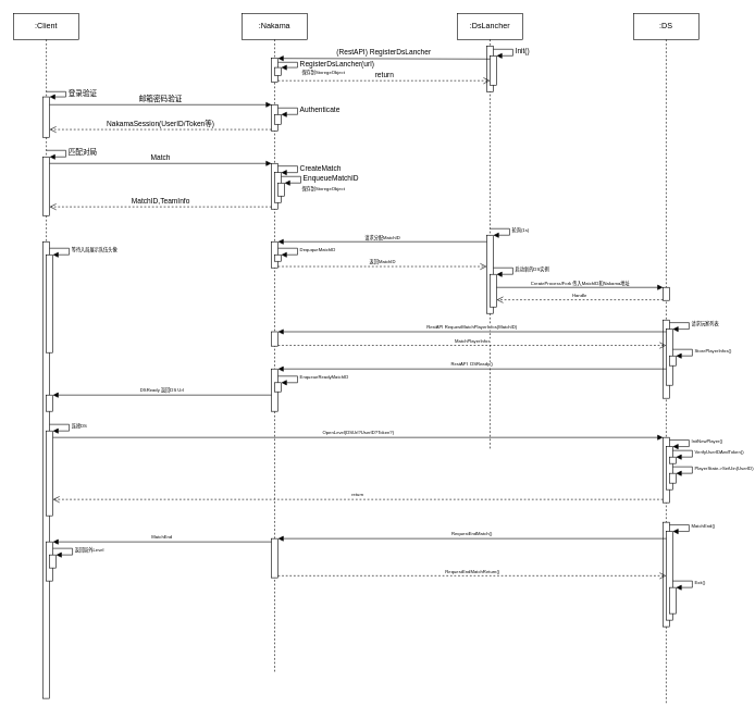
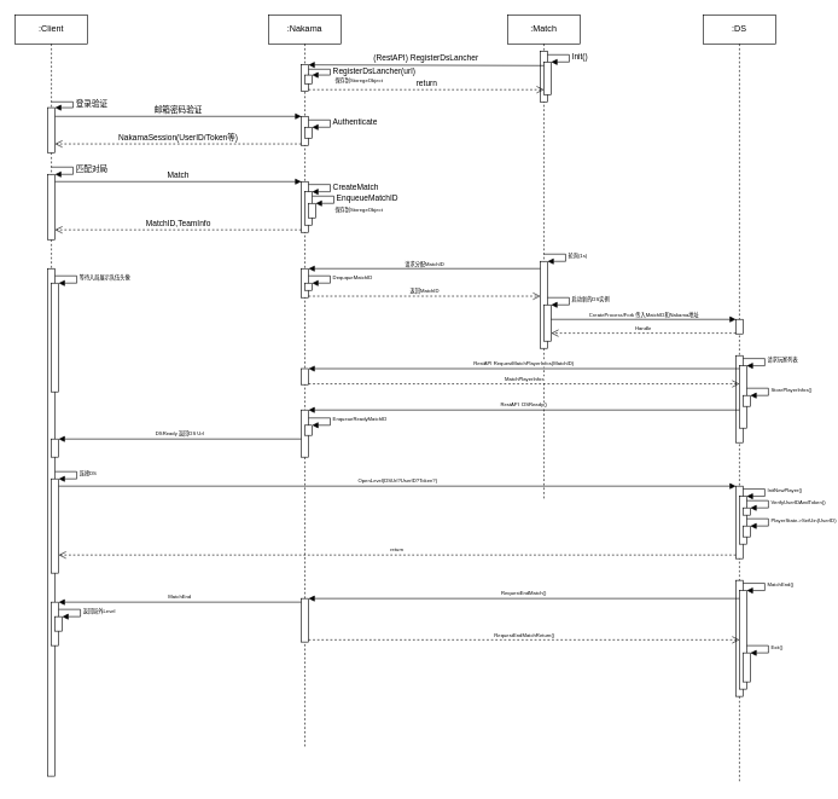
  <mxCell id="0" />
  <mxCell id="1" parent="0" />
  <mxCell id="2" value=":Client" style="shape=umlLifeline;perimeter=lifelinePerimeter;whiteSpace=wrap;html=1;container=1;collapsible=0;recursiveResize=0;outlineConnect=0;" parent="1" vertex="1"><mxGeometry x="20" y="20" width="100" height="1050" as="geometry" /></mxCell>
  <mxCell id="3" value="" style="html=1;points=[];perimeter=orthogonalPerimeter;" parent="2" vertex="1"><mxGeometry x="45" y="128" width="10" height="62" as="geometry" /></mxCell>
  <mxCell id="4" value="登录验证" style="edgeStyle=orthogonalEdgeStyle;html=1;align=left;spacingLeft=2;endArrow=block;rounded=0;entryX=1;entryY=0;" parent="2" target="3" edge="1"><mxGeometry relative="1" as="geometry"><mxPoint x="50" y="120" as="sourcePoint" /><Array as="points"><mxPoint x="80" y="120" /></Array></mxGeometry></mxCell>
  <mxCell id="5" value="" style="html=1;points=[];perimeter=orthogonalPerimeter;" parent="2" vertex="1"><mxGeometry x="45" y="220" width="10" height="90" as="geometry" /></mxCell>
  <mxCell id="6" value="匹配对局" style="edgeStyle=orthogonalEdgeStyle;html=1;align=left;spacingLeft=2;endArrow=block;rounded=0;entryX=1;entryY=0;" parent="2" target="5" edge="1"><mxGeometry relative="1" as="geometry"><mxPoint x="50" y="210" as="sourcePoint" /><Array as="points"><mxPoint x="80" y="210" /></Array></mxGeometry></mxCell>
  <mxCell id="7" value="" style="html=1;points=[];perimeter=orthogonalPerimeter;fontSize=7;align=left;" vertex="1" parent="2"><mxGeometry x="45" y="350" width="10" height="700" as="geometry" /></mxCell>
  <mxCell id="8" value="" style="html=1;points=[];perimeter=orthogonalPerimeter;fontSize=7;align=left;" vertex="1" parent="2"><mxGeometry x="50" y="370" width="10" height="150" as="geometry" /></mxCell>
  <mxCell id="9" value="等待入局展示队伍头像" style="edgeStyle=orthogonalEdgeStyle;html=1;align=left;spacingLeft=2;endArrow=block;rounded=0;entryX=1;entryY=0;fontSize=7;" edge="1" target="8" parent="2"><mxGeometry relative="1" as="geometry"><mxPoint x="55" y="360" as="sourcePoint" /><Array as="points"><mxPoint x="85" y="360" /></Array></mxGeometry></mxCell>
  <mxCell id="10" value="" style="html=1;points=[];perimeter=orthogonalPerimeter;fontSize=7;align=left;" vertex="1" parent="2"><mxGeometry x="50" y="585" width="10" height="25" as="geometry" /></mxCell>
  <mxCell id="11" value="" style="html=1;points=[];perimeter=orthogonalPerimeter;fontSize=7;align=left;" vertex="1" parent="2"><mxGeometry x="50" y="640" width="10" height="130" as="geometry" /></mxCell>
  <mxCell id="12" value="连接DS" style="edgeStyle=orthogonalEdgeStyle;html=1;align=left;spacingLeft=2;endArrow=block;rounded=0;entryX=1;entryY=0;fontSize=7;" edge="1" target="11" parent="2"><mxGeometry relative="1" as="geometry"><mxPoint x="55" y="630" as="sourcePoint" /><Array as="points"><mxPoint x="85" y="630" /></Array></mxGeometry></mxCell>
  <mxCell id="13" value="" style="html=1;points=[];perimeter=orthogonalPerimeter;fontSize=7;align=left;" vertex="1" parent="2"><mxGeometry x="50" y="810" width="10" height="60" as="geometry" /></mxCell>
  <mxCell id="14" value="" style="html=1;points=[];perimeter=orthogonalPerimeter;fontSize=7;align=left;" vertex="1" parent="2"><mxGeometry x="55" y="830" width="10" height="20" as="geometry" /></mxCell>
  <mxCell id="15" value="返回局外Level" style="edgeStyle=orthogonalEdgeStyle;html=1;align=left;spacingLeft=2;endArrow=block;rounded=0;entryX=1;entryY=0;fontSize=7;" edge="1" target="14" parent="2"><mxGeometry relative="1" as="geometry"><mxPoint x="60" y="820" as="sourcePoint" /><Array as="points"><mxPoint x="90" y="820" /></Array></mxGeometry></mxCell>
  <mxCell id="16" value=":Nakama" style="shape=umlLifeline;perimeter=lifelinePerimeter;whiteSpace=wrap;html=1;container=1;collapsible=0;recursiveResize=0;outlineConnect=0;" parent="1" vertex="1"><mxGeometry x="370" y="20" width="100" height="1010" as="geometry" /></mxCell>
  <mxCell id="17" value="" style="html=1;points=[];perimeter=orthogonalPerimeter;" parent="16" vertex="1"><mxGeometry x="45" y="140" width="10" height="40" as="geometry" /></mxCell>
  <mxCell id="18" value="" style="html=1;points=[];perimeter=orthogonalPerimeter;" parent="16" vertex="1"><mxGeometry x="50" y="155" width="10" height="15" as="geometry" /></mxCell>
  <mxCell id="19" value="Authenticate" style="edgeStyle=orthogonalEdgeStyle;html=1;align=left;spacingLeft=2;endArrow=block;rounded=0;entryX=1;entryY=0;" parent="16" target="18" edge="1"><mxGeometry relative="1" as="geometry"><mxPoint x="55" y="145" as="sourcePoint" /><Array as="points"><mxPoint x="85" y="145" /></Array></mxGeometry></mxCell>
  <mxCell id="20" value="" style="html=1;points=[];perimeter=orthogonalPerimeter;" parent="16" vertex="1"><mxGeometry x="45" y="230" width="10" height="70" as="geometry" /></mxCell>
  <mxCell id="21" value="" style="html=1;points=[];perimeter=orthogonalPerimeter;" parent="16" vertex="1"><mxGeometry x="50" y="244" width="10" height="46" as="geometry" /></mxCell>
  <mxCell id="22" value="CreateMatch" style="edgeStyle=orthogonalEdgeStyle;html=1;align=left;spacingLeft=2;endArrow=block;rounded=0;entryX=1;entryY=0;" parent="16" target="21" edge="1"><mxGeometry relative="1" as="geometry"><mxPoint x="55" y="234" as="sourcePoint" /><Array as="points"><mxPoint x="85" y="234" /></Array></mxGeometry></mxCell>
  <mxCell id="23" value="" style="html=1;points=[];perimeter=orthogonalPerimeter;" parent="16" vertex="1"><mxGeometry x="45" y="69" width="10" height="36" as="geometry" /></mxCell>
  <mxCell id="24" value="" style="html=1;points=[];perimeter=orthogonalPerimeter;" vertex="1" parent="16"><mxGeometry x="50" y="83" width="10" height="12" as="geometry" /></mxCell>
  <mxCell id="25" value="RegisterDsLancher(url)" style="edgeStyle=orthogonalEdgeStyle;html=1;align=left;spacingLeft=2;endArrow=block;rounded=0;entryX=1;entryY=0;" edge="1" target="24" parent="16"><mxGeometry relative="1" as="geometry"><mxPoint x="55" y="75" as="sourcePoint" /><Array as="points"><mxPoint x="85" y="75" /></Array></mxGeometry></mxCell>
  <mxCell id="26" value="" style="html=1;points=[];perimeter=orthogonalPerimeter;fontSize=7;align=left;" vertex="1" parent="16"><mxGeometry x="55" y="260" width="10" height="20" as="geometry" /></mxCell>
  <mxCell id="27" value="&lt;span style=&quot;font-size: 11px&quot;&gt;EnqueueMatchID&lt;/span&gt;" style="edgeStyle=orthogonalEdgeStyle;html=1;align=left;spacingLeft=2;endArrow=block;rounded=0;entryX=1;entryY=0;fontSize=7;" edge="1" target="26" parent="16"><mxGeometry relative="1" as="geometry"><mxPoint x="60" y="250" as="sourcePoint" /><Array as="points"><mxPoint x="90" y="250" /></Array></mxGeometry></mxCell>
  <mxCell id="28" value="" style="html=1;points=[];perimeter=orthogonalPerimeter;fontSize=7;align=left;" vertex="1" parent="16"><mxGeometry x="45" y="350" width="10" height="40" as="geometry" /></mxCell>
  <mxCell id="29" value="" style="html=1;points=[];perimeter=orthogonalPerimeter;fontSize=7;align=left;" vertex="1" parent="16"><mxGeometry x="50" y="370" width="10" height="10" as="geometry" /></mxCell>
  <mxCell id="30" value="DeququeMatchID" style="edgeStyle=orthogonalEdgeStyle;html=1;align=left;spacingLeft=2;endArrow=block;rounded=0;entryX=1;entryY=0;fontSize=7;" edge="1" target="29" parent="16"><mxGeometry relative="1" as="geometry"><mxPoint x="55" y="360" as="sourcePoint" /><Array as="points"><mxPoint x="85" y="360" /></Array></mxGeometry></mxCell>
  <mxCell id="31" value="" style="html=1;points=[];perimeter=orthogonalPerimeter;fontSize=7;align=left;" vertex="1" parent="16"><mxGeometry x="45" y="488" width="10" height="22" as="geometry" /></mxCell>
  <mxCell id="32" value="" style="html=1;points=[];perimeter=orthogonalPerimeter;fontSize=7;align=left;" vertex="1" parent="16"><mxGeometry x="45" y="545" width="10" height="65" as="geometry" /></mxCell>
  <mxCell id="33" value="" style="html=1;points=[];perimeter=orthogonalPerimeter;fontSize=7;align=left;" vertex="1" parent="16"><mxGeometry x="50" y="566" width="10" height="14" as="geometry" /></mxCell>
  <mxCell id="34" value="EnqueueReadyMatchID" style="edgeStyle=orthogonalEdgeStyle;html=1;align=left;spacingLeft=2;endArrow=block;rounded=0;entryX=1;entryY=0;fontSize=7;" edge="1" target="33" parent="16"><mxGeometry relative="1" as="geometry"><mxPoint x="55" y="556" as="sourcePoint" /><Array as="points"><mxPoint x="85" y="556" /></Array></mxGeometry></mxCell>
  <mxCell id="35" value="" style="html=1;points=[];perimeter=orthogonalPerimeter;fontSize=7;align=left;" vertex="1" parent="16"><mxGeometry x="45" y="805" width="10" height="60" as="geometry" /></mxCell>
  <mxCell id="36" value=":DS" style="shape=umlLifeline;perimeter=lifelinePerimeter;whiteSpace=wrap;html=1;container=1;collapsible=0;recursiveResize=0;outlineConnect=0;" parent="1" vertex="1"><mxGeometry x="970" y="20" width="100" height="1060" as="geometry" /></mxCell>
  <mxCell id="37" value="" style="html=1;points=[];perimeter=orthogonalPerimeter;fontSize=7;align=left;" vertex="1" parent="36"><mxGeometry x="45" y="420" width="10" height="20" as="geometry" /></mxCell>
  <mxCell id="38" value="" style="html=1;points=[];perimeter=orthogonalPerimeter;fontSize=7;align=left;" vertex="1" parent="36"><mxGeometry x="45" y="470" width="10" height="120" as="geometry" /></mxCell>
  <mxCell id="39" value="" style="html=1;points=[];perimeter=orthogonalPerimeter;fontSize=7;align=left;" vertex="1" parent="36"><mxGeometry x="50" y="484" width="10" height="86" as="geometry" /></mxCell>
  <mxCell id="40" value="请求玩家列表" style="edgeStyle=orthogonalEdgeStyle;html=1;align=left;spacingLeft=2;endArrow=block;rounded=0;entryX=1;entryY=0;fontSize=7;" edge="1" target="39" parent="36"><mxGeometry relative="1" as="geometry"><mxPoint x="55" y="474" as="sourcePoint" /><Array as="points"><mxPoint x="85" y="474" /></Array></mxGeometry></mxCell>
  <mxCell id="41" value="" style="html=1;points=[];perimeter=orthogonalPerimeter;fontSize=7;align=left;" vertex="1" parent="36"><mxGeometry x="55" y="525" width="10" height="15" as="geometry" /></mxCell>
  <mxCell id="42" value="StorePlayerInfos()" style="edgeStyle=orthogonalEdgeStyle;html=1;align=left;spacingLeft=2;endArrow=block;rounded=0;entryX=1;entryY=0;fontSize=7;" edge="1" target="41" parent="36"><mxGeometry relative="1" as="geometry"><mxPoint x="60" y="515" as="sourcePoint" /><Array as="points"><mxPoint x="90" y="515" /></Array></mxGeometry></mxCell>
  <mxCell id="43" value="" style="html=1;points=[];perimeter=orthogonalPerimeter;fontSize=7;align=left;" vertex="1" parent="36"><mxGeometry x="45" y="650" width="10" height="100" as="geometry" /></mxCell>
  <mxCell id="44" value="" style="html=1;points=[];perimeter=orthogonalPerimeter;fontSize=7;align=left;" vertex="1" parent="36"><mxGeometry x="50" y="664" width="10" height="66" as="geometry" /></mxCell>
  <mxCell id="45" value="InitNewPlayer()" style="edgeStyle=orthogonalEdgeStyle;html=1;align=left;spacingLeft=2;endArrow=block;rounded=0;entryX=1;entryY=0;fontSize=7;" edge="1" target="44" parent="36"><mxGeometry relative="1" as="geometry"><mxPoint x="55" y="654" as="sourcePoint" /><Array as="points"><mxPoint x="85" y="654" /></Array></mxGeometry></mxCell>
  <mxCell id="46" value="" style="html=1;points=[];perimeter=orthogonalPerimeter;fontSize=7;align=left;" vertex="1" parent="36"><mxGeometry x="55" y="705" width="10" height="15" as="geometry" /></mxCell>
  <mxCell id="47" value="PlayerState-&amp;gt;SetUin(UserID)" style="edgeStyle=orthogonalEdgeStyle;html=1;align=left;spacingLeft=2;endArrow=block;rounded=0;entryX=1;entryY=0;fontSize=7;" edge="1" target="46" parent="36"><mxGeometry relative="1" as="geometry"><mxPoint x="60" y="695" as="sourcePoint" /><Array as="points"><mxPoint x="90" y="695" /></Array></mxGeometry></mxCell>
  <mxCell id="48" value="" style="html=1;points=[];perimeter=orthogonalPerimeter;fontSize=7;align=left;" vertex="1" parent="36"><mxGeometry x="55" y="680" width="10" height="10" as="geometry" /></mxCell>
  <mxCell id="49" value="VerifyUserIDAndToken()" style="edgeStyle=orthogonalEdgeStyle;html=1;align=left;spacingLeft=2;endArrow=block;rounded=0;entryX=1;entryY=0;fontSize=7;" edge="1" target="48" parent="36"><mxGeometry relative="1" as="geometry"><mxPoint x="60" y="670" as="sourcePoint" /><Array as="points"><mxPoint x="90" y="670" /></Array></mxGeometry></mxCell>
  <mxCell id="50" value="" style="html=1;points=[];perimeter=orthogonalPerimeter;fontSize=7;align=left;" vertex="1" parent="36"><mxGeometry x="45" y="780" width="10" height="160" as="geometry" /></mxCell>
  <mxCell id="51" value="" style="html=1;points=[];perimeter=orthogonalPerimeter;fontSize=7;align=left;" vertex="1" parent="36"><mxGeometry x="50" y="794" width="10" height="136" as="geometry" /></mxCell>
  <mxCell id="52" value="MatchEnd()" style="edgeStyle=orthogonalEdgeStyle;html=1;align=left;spacingLeft=2;endArrow=block;rounded=0;entryX=1;entryY=0;fontSize=7;" edge="1" target="51" parent="36"><mxGeometry relative="1" as="geometry"><mxPoint x="55" y="784" as="sourcePoint" /><Array as="points"><mxPoint x="85" y="784" /></Array></mxGeometry></mxCell>
  <mxCell id="53" value="" style="html=1;points=[];perimeter=orthogonalPerimeter;fontSize=7;align=left;" vertex="1" parent="36"><mxGeometry x="55" y="880" width="10" height="40" as="geometry" /></mxCell>
  <mxCell id="54" value="Exit()" style="edgeStyle=orthogonalEdgeStyle;html=1;align=left;spacingLeft=2;endArrow=block;rounded=0;entryX=1;entryY=0;fontSize=7;" edge="1" target="53" parent="36"><mxGeometry relative="1" as="geometry"><mxPoint x="60" y="870" as="sourcePoint" /><Array as="points"><mxPoint x="90" y="870" /></Array></mxGeometry></mxCell>
  <mxCell id="55" value="邮箱密码验证" style="html=1;verticalAlign=bottom;endArrow=block;entryX=0;entryY=0;" parent="1" target="17" edge="1"><mxGeometry relative="1" as="geometry"><mxPoint x="75" y="160" as="sourcePoint" /></mxGeometry></mxCell>
  <mxCell id="56" value="NakamaSession(UserID/Token等)" style="html=1;verticalAlign=bottom;endArrow=open;dashed=1;endSize=8;exitX=0;exitY=0.95;" parent="1" source="17" target="3" edge="1"><mxGeometry relative="1" as="geometry"><mxPoint x="90" y="198" as="targetPoint" /></mxGeometry></mxCell>
  <mxCell id="57" value="Match" style="html=1;verticalAlign=bottom;endArrow=block;entryX=0;entryY=0;" parent="1" source="5" target="20" edge="1"><mxGeometry relative="1" as="geometry"><mxPoint x="345" y="250" as="sourcePoint" /></mxGeometry></mxCell>
- <mxCell id="58" value=":DsLancher" style="shape=umlLifeline;perimeter=lifelinePerimeter;whiteSpace=wrap;html=1;container=1;collapsible=0;recursiveResize=0;outlineConnect=0;" vertex="1" parent="1"><mxGeometry x="700" y="20" width="100" height="670" as="geometry" /></mxCell>
+ <mxCell id="58" value=":Match" style="shape=umlLifeline;perimeter=lifelinePerimeter;whiteSpace=wrap;html=1;container=1;collapsible=0;recursiveResize=0;outlineConnect=0;" vertex="1" parent="1"><mxGeometry x="700" y="20" width="100" height="670" as="geometry" /></mxCell>
  <mxCell id="59" value="" style="html=1;points=[];perimeter=orthogonalPerimeter;" vertex="1" parent="58"><mxGeometry x="45" y="50" width="10" height="70" as="geometry" /></mxCell>
  <mxCell id="60" value="" style="html=1;points=[];perimeter=orthogonalPerimeter;" vertex="1" parent="58"><mxGeometry x="50" y="65" width="10" height="45" as="geometry" /></mxCell>
  <mxCell id="61" value="Init()" style="edgeStyle=orthogonalEdgeStyle;html=1;align=left;spacingLeft=2;endArrow=block;rounded=0;entryX=1;entryY=0;" edge="1" target="60" parent="58"><mxGeometry relative="1" as="geometry"><mxPoint x="55" y="55" as="sourcePoint" /><Array as="points"><mxPoint x="85" y="55" /></Array></mxGeometry></mxCell>
  <mxCell id="62" value="" style="html=1;points=[];perimeter=orthogonalPerimeter;fontSize=7;align=left;" vertex="1" parent="58"><mxGeometry x="45" y="340" width="10" height="120" as="geometry" /></mxCell>
  <mxCell id="63" value="轮询(1s)" style="edgeStyle=orthogonalEdgeStyle;html=1;align=left;spacingLeft=2;endArrow=block;rounded=0;entryX=1;entryY=0;fontSize=7;" edge="1" target="62" parent="58"><mxGeometry relative="1" as="geometry"><mxPoint x="50" y="330" as="sourcePoint" /><Array as="points"><mxPoint x="80" y="330" /></Array></mxGeometry></mxCell>
  <mxCell id="64" value="" style="html=1;points=[];perimeter=orthogonalPerimeter;fontSize=7;align=left;" vertex="1" parent="58"><mxGeometry x="50" y="400" width="10" height="50" as="geometry" /></mxCell>
  <mxCell id="65" value="启动新的DS实例" style="edgeStyle=orthogonalEdgeStyle;html=1;align=left;spacingLeft=2;endArrow=block;rounded=0;entryX=1;entryY=0;fontSize=7;" edge="1" target="64" parent="58"><mxGeometry relative="1" as="geometry"><mxPoint x="55" y="390" as="sourcePoint" /><Array as="points"><mxPoint x="85" y="390" /></Array></mxGeometry></mxCell>
  <mxCell id="66" value="(RestAPI) RegisterDsLancher" style="html=1;verticalAlign=bottom;endArrow=block;entryX=1;entryY=0;" parent="1" target="23" edge="1"><mxGeometry relative="1" as="geometry"><mxPoint x="750" y="90" as="sourcePoint" /></mxGeometry></mxCell>
  <mxCell id="67" value="return" style="html=1;verticalAlign=bottom;endArrow=open;dashed=1;endSize=8;exitX=1;exitY=0.95;" parent="1" source="23" edge="1"><mxGeometry relative="1" as="geometry"><mxPoint x="750" y="123.2" as="targetPoint" /></mxGeometry></mxCell>
  <mxCell id="68" value="保存到StoregeObject" style="text;html=1;strokeColor=none;fillColor=none;align=left;verticalAlign=middle;whiteSpace=wrap;rounded=0;fontSize=7;" vertex="1" parent="1"><mxGeometry x="460" y="102" width="90" height="20" as="geometry" /></mxCell>
  <mxCell id="69" value="CreateProcess/Fork 传入MatchID和Nakama地址" style="html=1;verticalAlign=bottom;endArrow=block;entryX=0;entryY=0;fontSize=7;" edge="1" target="37" parent="1" source="64"><mxGeometry relative="1" as="geometry"><mxPoint x="945" y="620" as="sourcePoint" /></mxGeometry></mxCell>
  <mxCell id="70" value="Handle" style="html=1;verticalAlign=bottom;endArrow=open;dashed=1;endSize=8;exitX=0;exitY=0.95;fontSize=7;" edge="1" source="37" parent="1" target="64"><mxGeometry relative="1" as="geometry"><mxPoint x="750" y="550" as="targetPoint" /></mxGeometry></mxCell>
  <mxCell id="71" value="MatchID,TeamInfo" style="html=1;verticalAlign=bottom;endArrow=open;dashed=1;endSize=8;exitX=0;exitY=0.95;" parent="1" source="20" edge="1" target="5"><mxGeometry relative="1" as="geometry"><mxPoint x="345" y="326" as="targetPoint" /></mxGeometry></mxCell>
  <mxCell id="72" value="请求分配MatchID" style="html=1;verticalAlign=bottom;endArrow=block;entryX=1;entryY=0;fontSize=7;" edge="1" target="28" parent="1" source="62"><mxGeometry relative="1" as="geometry"><mxPoint x="485" y="370" as="sourcePoint" /></mxGeometry></mxCell>
  <mxCell id="73" value="保存到StoregeObject" style="text;html=1;strokeColor=none;fillColor=none;align=left;verticalAlign=middle;whiteSpace=wrap;rounded=0;fontSize=7;" vertex="1" parent="1"><mxGeometry x="460" y="280" width="90" height="20" as="geometry" /></mxCell>
  <mxCell id="74" value="返回MatchID" style="html=1;verticalAlign=bottom;endArrow=open;dashed=1;endSize=8;exitX=1;exitY=0.95;fontSize=7;" edge="1" source="28" parent="1" target="62"><mxGeometry relative="1" as="geometry"><mxPoint x="485" y="427" as="targetPoint" /></mxGeometry></mxCell>
  <mxCell id="75" value="RestAPI RequestMatchPlayerInfos(MatchID)" style="html=1;verticalAlign=bottom;endArrow=block;entryX=1;entryY=0;fontSize=7;" edge="1" target="31" parent="1" source="39"><mxGeometry relative="1" as="geometry"><mxPoint x="485" y="505" as="sourcePoint" /></mxGeometry></mxCell>
  <mxCell id="76" value="MatchPlayerInfos" style="html=1;verticalAlign=bottom;endArrow=open;dashed=1;endSize=8;exitX=1;exitY=0.95;fontSize=7;" edge="1" source="31" parent="1" target="39"><mxGeometry relative="1" as="geometry"><mxPoint x="485" y="562" as="targetPoint" /></mxGeometry></mxCell>
  <mxCell id="77" value="RestAPI&amp;nbsp; DSReady()" style="html=1;verticalAlign=bottom;endArrow=block;entryX=1;entryY=0;fontSize=7;" edge="1" target="32" parent="1" source="39"><mxGeometry relative="1" as="geometry"><mxPoint x="485" y="565" as="sourcePoint" /></mxGeometry></mxCell>
  <mxCell id="78" value="DSReady 返回DS Url" style="html=1;verticalAlign=bottom;endArrow=block;entryX=1;entryY=0;fontSize=7;" edge="1" target="10" parent="1" source="32"><mxGeometry relative="1" as="geometry"><mxPoint x="140" y="600" as="sourcePoint" /></mxGeometry></mxCell>
  <mxCell id="79" value="OpenLevel(DSUrl?UserID?Token?)" style="html=1;verticalAlign=bottom;endArrow=block;entryX=0;entryY=0;fontSize=7;" edge="1" target="43" parent="1" source="11"><mxGeometry relative="1" as="geometry"><mxPoint x="945" y="670" as="sourcePoint" /></mxGeometry></mxCell>
  <mxCell id="80" value="return" style="html=1;verticalAlign=bottom;endArrow=open;dashed=1;endSize=8;exitX=0;exitY=0.95;fontSize=7;" edge="1" source="43" parent="1" target="11"><mxGeometry relative="1" as="geometry"><mxPoint x="945" y="746" as="targetPoint" /></mxGeometry></mxCell>
  <mxCell id="81" value="RequestEndMatch()" style="html=1;verticalAlign=bottom;endArrow=block;entryX=1;entryY=0;fontSize=7;" edge="1" target="35" parent="1" source="51"><mxGeometry relative="1" as="geometry"><mxPoint x="485" y="825" as="sourcePoint" /></mxGeometry></mxCell>
  <mxCell id="82" value="RequestEndMatchReturn()" style="html=1;verticalAlign=bottom;endArrow=open;dashed=1;endSize=8;exitX=1;exitY=0.95;fontSize=7;" edge="1" source="35" parent="1" target="51"><mxGeometry relative="1" as="geometry"><mxPoint x="485" y="882" as="targetPoint" /></mxGeometry></mxCell>
  <mxCell id="83" value="MatchEnd" style="html=1;verticalAlign=bottom;endArrow=block;entryX=1;entryY=0;fontSize=7;" edge="1" target="13" parent="1" source="35"><mxGeometry relative="1" as="geometry"><mxPoint x="140" y="830" as="sourcePoint" /></mxGeometry></mxCell>
